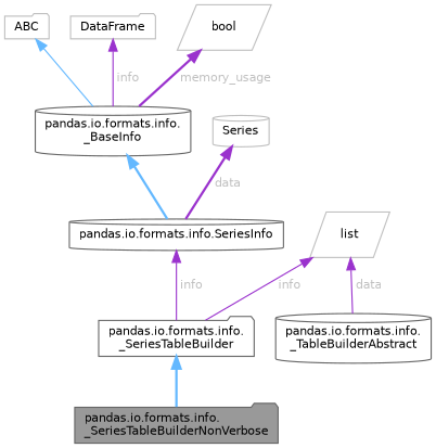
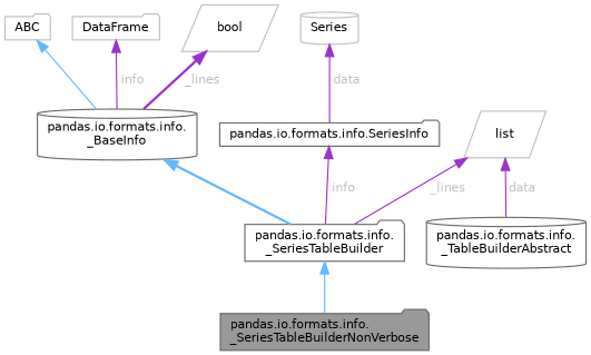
  digraph {
    rankdir=TB
    node [color=gray40 fillcolor=white fontname=Helvetica fontsize=10 shape=folder style=filled]
    edge [color=darkorchid3 dir=back fontname=Helvetica fontsize=10 labelfontname=Helvetica labelfontsize=10 style=solid fontcolor=grey]
    n1 [fillcolor=grey60 fontcolor=black height=0.2 label="pandas.io.formats.info.\l_SeriesTableBuilderNonVerbose" width=0.4]
    n2 [height=0.2 label="pandas.io.formats.info.\l_SeriesTableBuilder" width=0.4]
    n3 [height=0.2 label="pandas.io.formats.info.\l_TableBuilderAbstract" shape=cylinder width=0.4]
    n4 [color=grey75 height=0.2 label=ABC width=0.4]
    n5 [height=0.2 label="pandas.io.formats.info.\l_BaseInfo" shape=cylinder width=0.4]
-   n6 [height=0.2 label="pandas.io.formats.info.SeriesInfo" shape=cylinder width=0.4]
+   n6 [height=0.2 label="pandas.io.formats.info.SeriesInfo" width=0.4]
    n7 [color=grey75 height=0.2 label=list shape=parallelogram width=0.4]
    n8 [color=grey75 height=0.2 label=DataFrame width=0.4]
    n9 [color=grey75 height=0.2 label=bool shape=parallelogram width=0.4]
    n10 [color=grey75 height=0.2 label=Series shape=cylinder width=0.4]
-   n2 -> n1 [color=steelblue1 style=bold fontcolor=""]
+   n2 -> n1 [color=steelblue1 fontcolor=""]
    n4 -> n5 [color=steelblue1 fontcolor=""]
-   n5 -> n6 [color=steelblue1 style=bold fontcolor=""]
+   n5 -> n2 [color=steelblue1 style=bold fontcolor=""]
    n6 -> n2 [label=" info"]
-   n7 -> n2 [label=" info"]
+   n7 -> n2 [label=" _lines"]
    n7 -> n3 [label=" data"]
    n8 -> n5 [label=" info"]
-   n9 -> n5 [label=" memory_usage" style=bold]
-   n10 -> n6 [label=" data" style=bold]
+   n9 -> n5 [label=" _lines" style=bold]
+   n10 -> n6 [label=" data"]
  }
